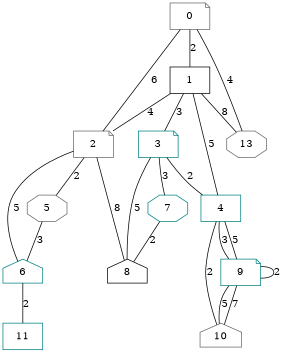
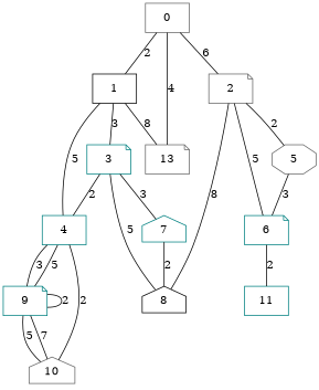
  graph {
    node [color=teal shape=note weight=1]
    1 [color=black shape=box]
-   0 [color=gray40]
+   0 [color=gray40 shape=box]
    2 [color=gray40]
-   13 [color=gray40 shape=octagon weight=4]
+   13 [color=gray40 weight=4]
    3
    4 [shape=box]
    5 [color=gray40 shape=octagon]
-   6 [shape=house]
+   6
    8 [color=black shape=house]
-   7 [shape=octagon]
+   7 [shape=house]
    9 [weight=2]
    10 [color=gray40 shape=house]
    11 [shape=box]
-   1 -- 2 [label=4]
    1 -- 13 [label=8]
    1 -- 3 [label=3]
    1 -- 4 [label=5]
    0 -- 1 [label=2]
    0 -- 2 [label=6]
    0 -- 13 [label=4]
    2 -- 5 [label=2]
    2 -- 6 [label=5]
    2 -- 8 [label=8]
    3 -- 4 [label=2]
    3 -- 8 [label=5]
    3 -- 7 [label=3]
    4 -- 9 [label=3]
    4 -- 9 [label=5]
    4 -- 10 [label=2]
    5 -- 6 [label=3]
    6 -- 11 [label=2]
    7 -- 8 [label=2]
    9 -- 9 [label=2]
    9 -- 10 [label=5]
    9 -- 10 [label=7]
  }
